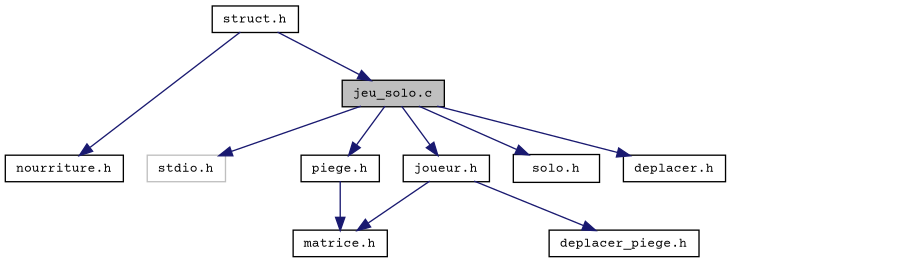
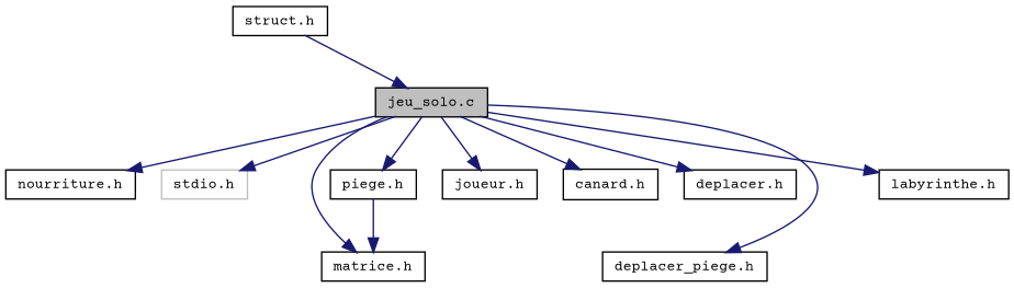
  digraph {
    fontname="Courier Prime"
    node [color=black fillcolor=white fontname="Courier Prime" fontsize=10 shape=record style=filled]
    edge [color=midnightblue fontname="Courier Prime" fontsize=10 labelfontname=Helvetica labelfontsize=10 style=solid]
    n1 [fillcolor=grey75 fontcolor=black height=0.2 label="jeu_solo.c" width=0.4]
    n2 [color=grey75 height=0.2 label="stdio.h" width=0.4]
    n3 [height=0.2 label="matrice.h" width=0.4]
    n4 [height=0.2 label="piege.h" width=0.4]
    n5 [height=0.2 label="nourriture.h" width=0.4]
    n6 [height=0.2 label="joueur.h" width=0.4]
-   n7 [height=0.2 label="solo.h" width=0.4]
+   n7 [height=0.2 label="canard.h" width=0.4]
    n8 [height=0.2 label="deplacer.h" width=0.4]
    n9 [height=0.2 label="deplacer_piege.h" width=0.4]
+   n10 [height=0.2 label="labyrinthe.h" width=0.4]
    n11 [height=0.2 label="struct.h" width=0.4]
    n1 -> n2
-   n6 -> n3
+   n1 -> n3
    n1 -> n4
-   n11 -> n5
+   n1 -> n5
    n1 -> n6
    n1 -> n7
    n1 -> n8
-   n6 -> n9
+   n1 -> n9
+   n1 -> n10
    n4 -> n3
    n11 -> n1
  }
